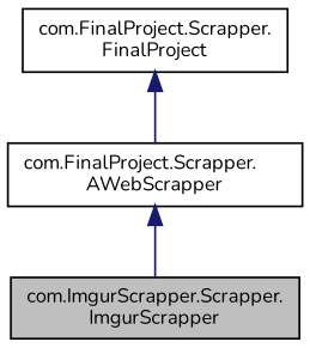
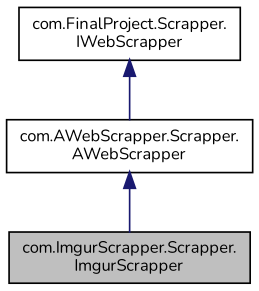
  digraph {
    fontname=Nunito
    node [color=black fillcolor=white fontname=Nunito fontsize=10 shape=record style=filled]
    edge [color=midnightblue dir=back fontname=Nunito fontsize=10 labelfontname=Helvetica labelfontsize=10 style=solid]
    n1 [fillcolor=grey75 fontcolor=black height=0.2 label="com.ImgurScrapper.Scrapper.\lImgurScrapper" width=0.4]
-   n2 [height=0.2 label="com.FinalProject.Scrapper.\lAWebScrapper" width=0.4]
-   n3 [height=0.2 label="com.FinalProject.Scrapper.\lFinalProject" width=0.4]
+   n2 [height=0.2 label="com.AWebScrapper.Scrapper.\lAWebScrapper" width=0.4]
+   n3 [height=0.2 label="com.FinalProject.Scrapper.\lIWebScrapper" width=0.4]
    n2 -> n1
    n3 -> n2
  }
